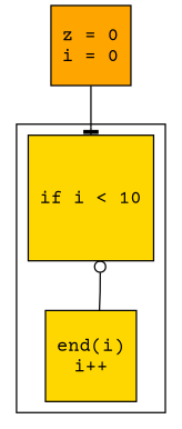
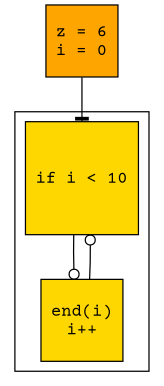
  digraph {
    fontname="Courier Prime"
    node [fillcolor=gold fontname="Courier Prime" shape=square style=filled]
    edge [arrowhead=odot fontname="Courier Prime"]
    n1 [label="if i < 10"]
    n2 [label="end(i)\ni++"]
-   n3 [fillcolor=orange label="z = 0\ni = 0"]
+   n3 [fillcolor=orange label="z = 6\ni = 0"]
    subgraph cluster_1 {
      n1
      n2
    }
+   n1 -> n2
    n2 -> n1
    n3 -> n1 [arrowhead=tee]
  }
